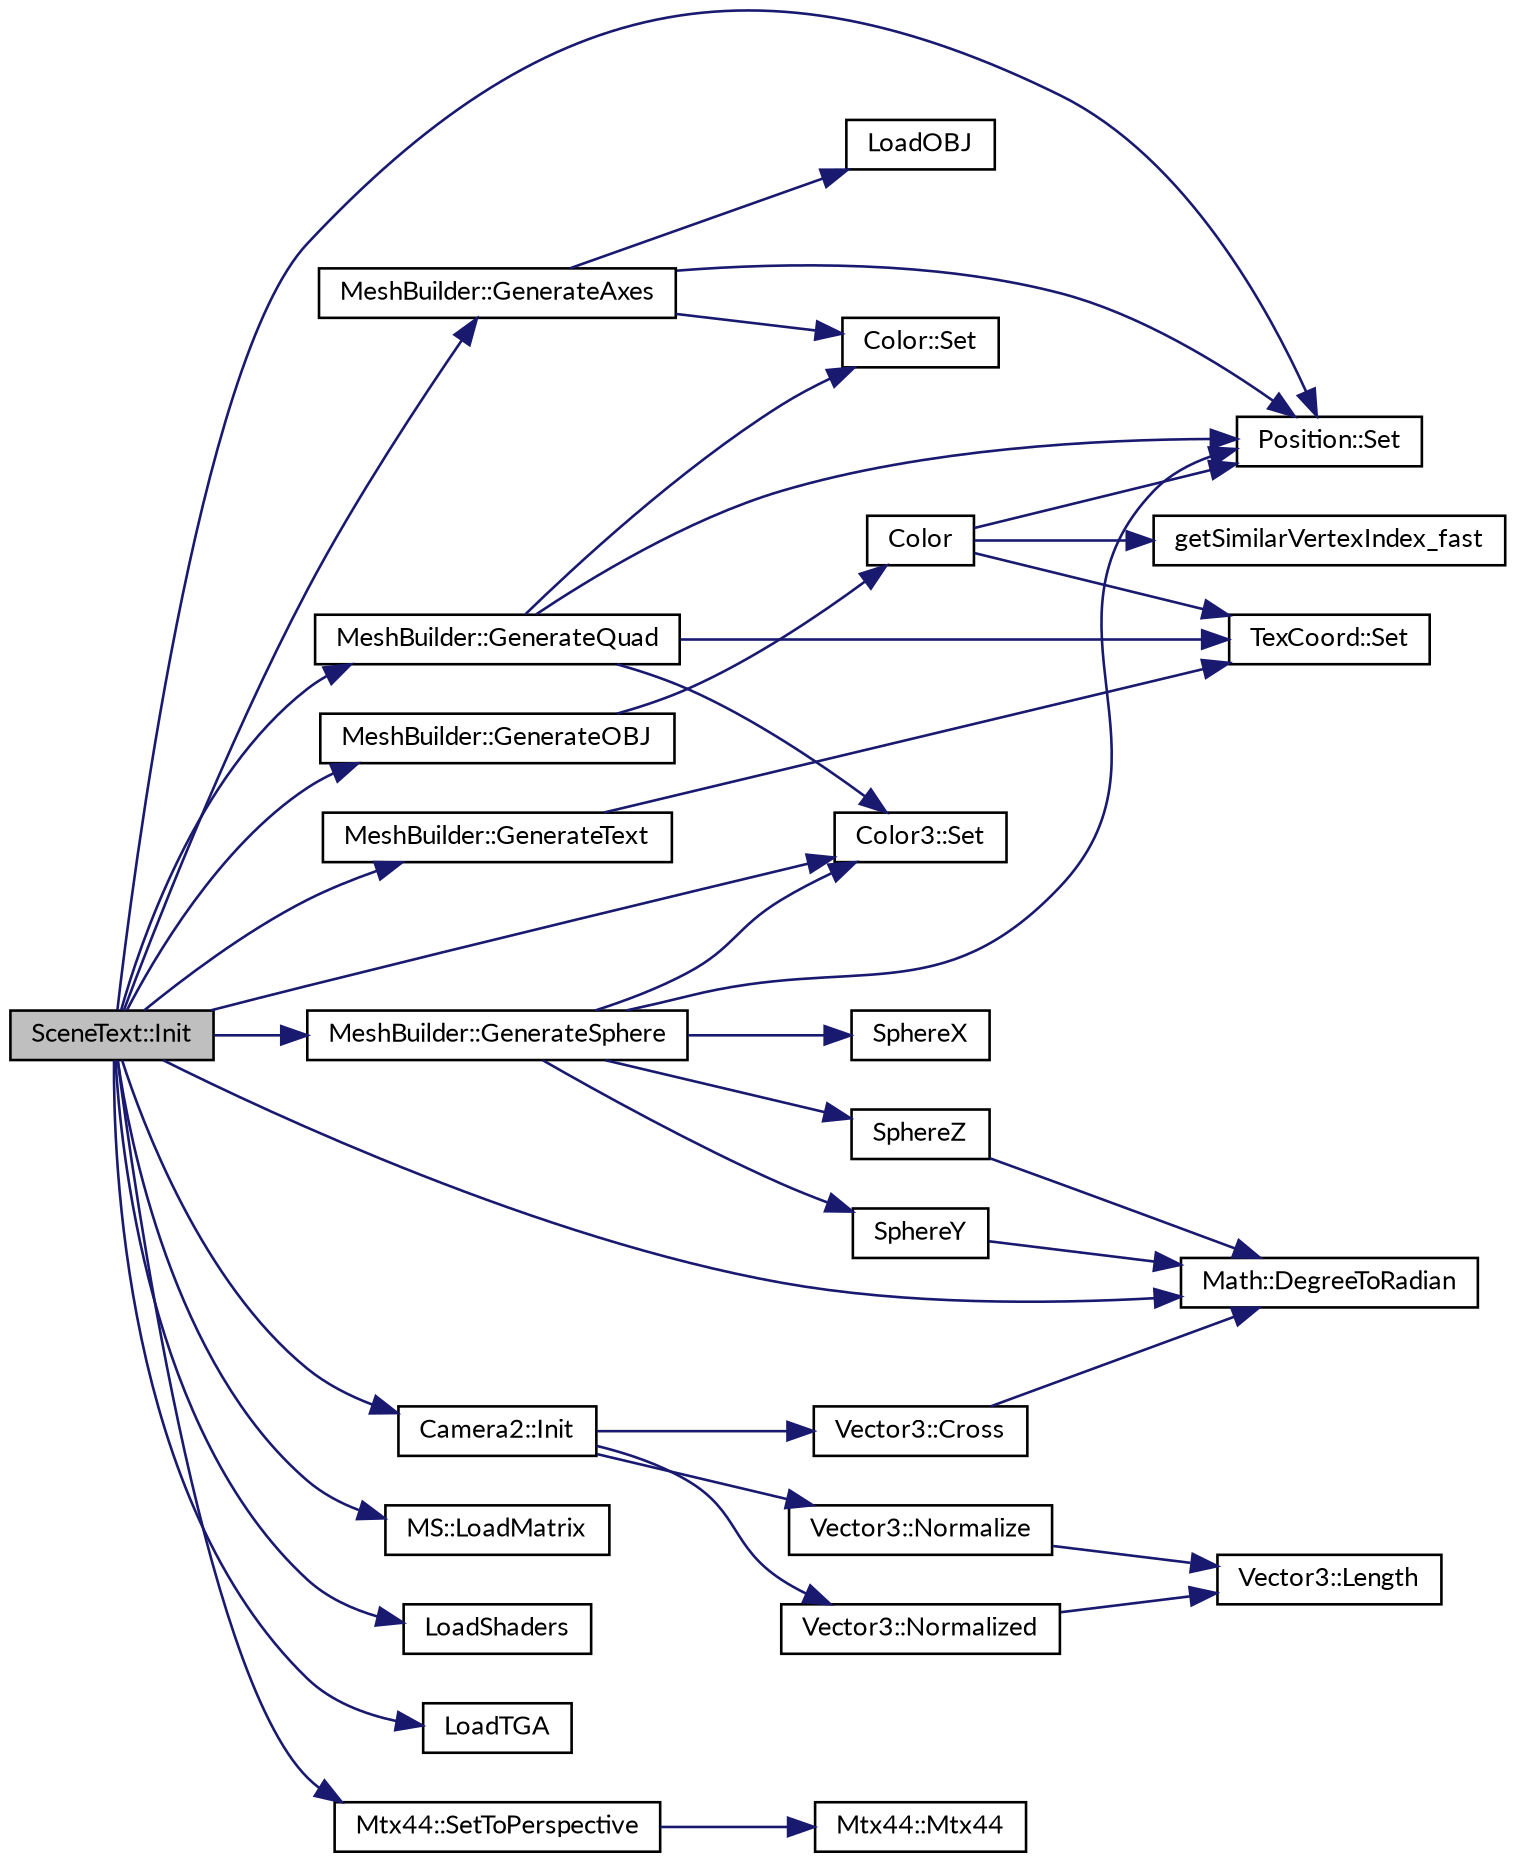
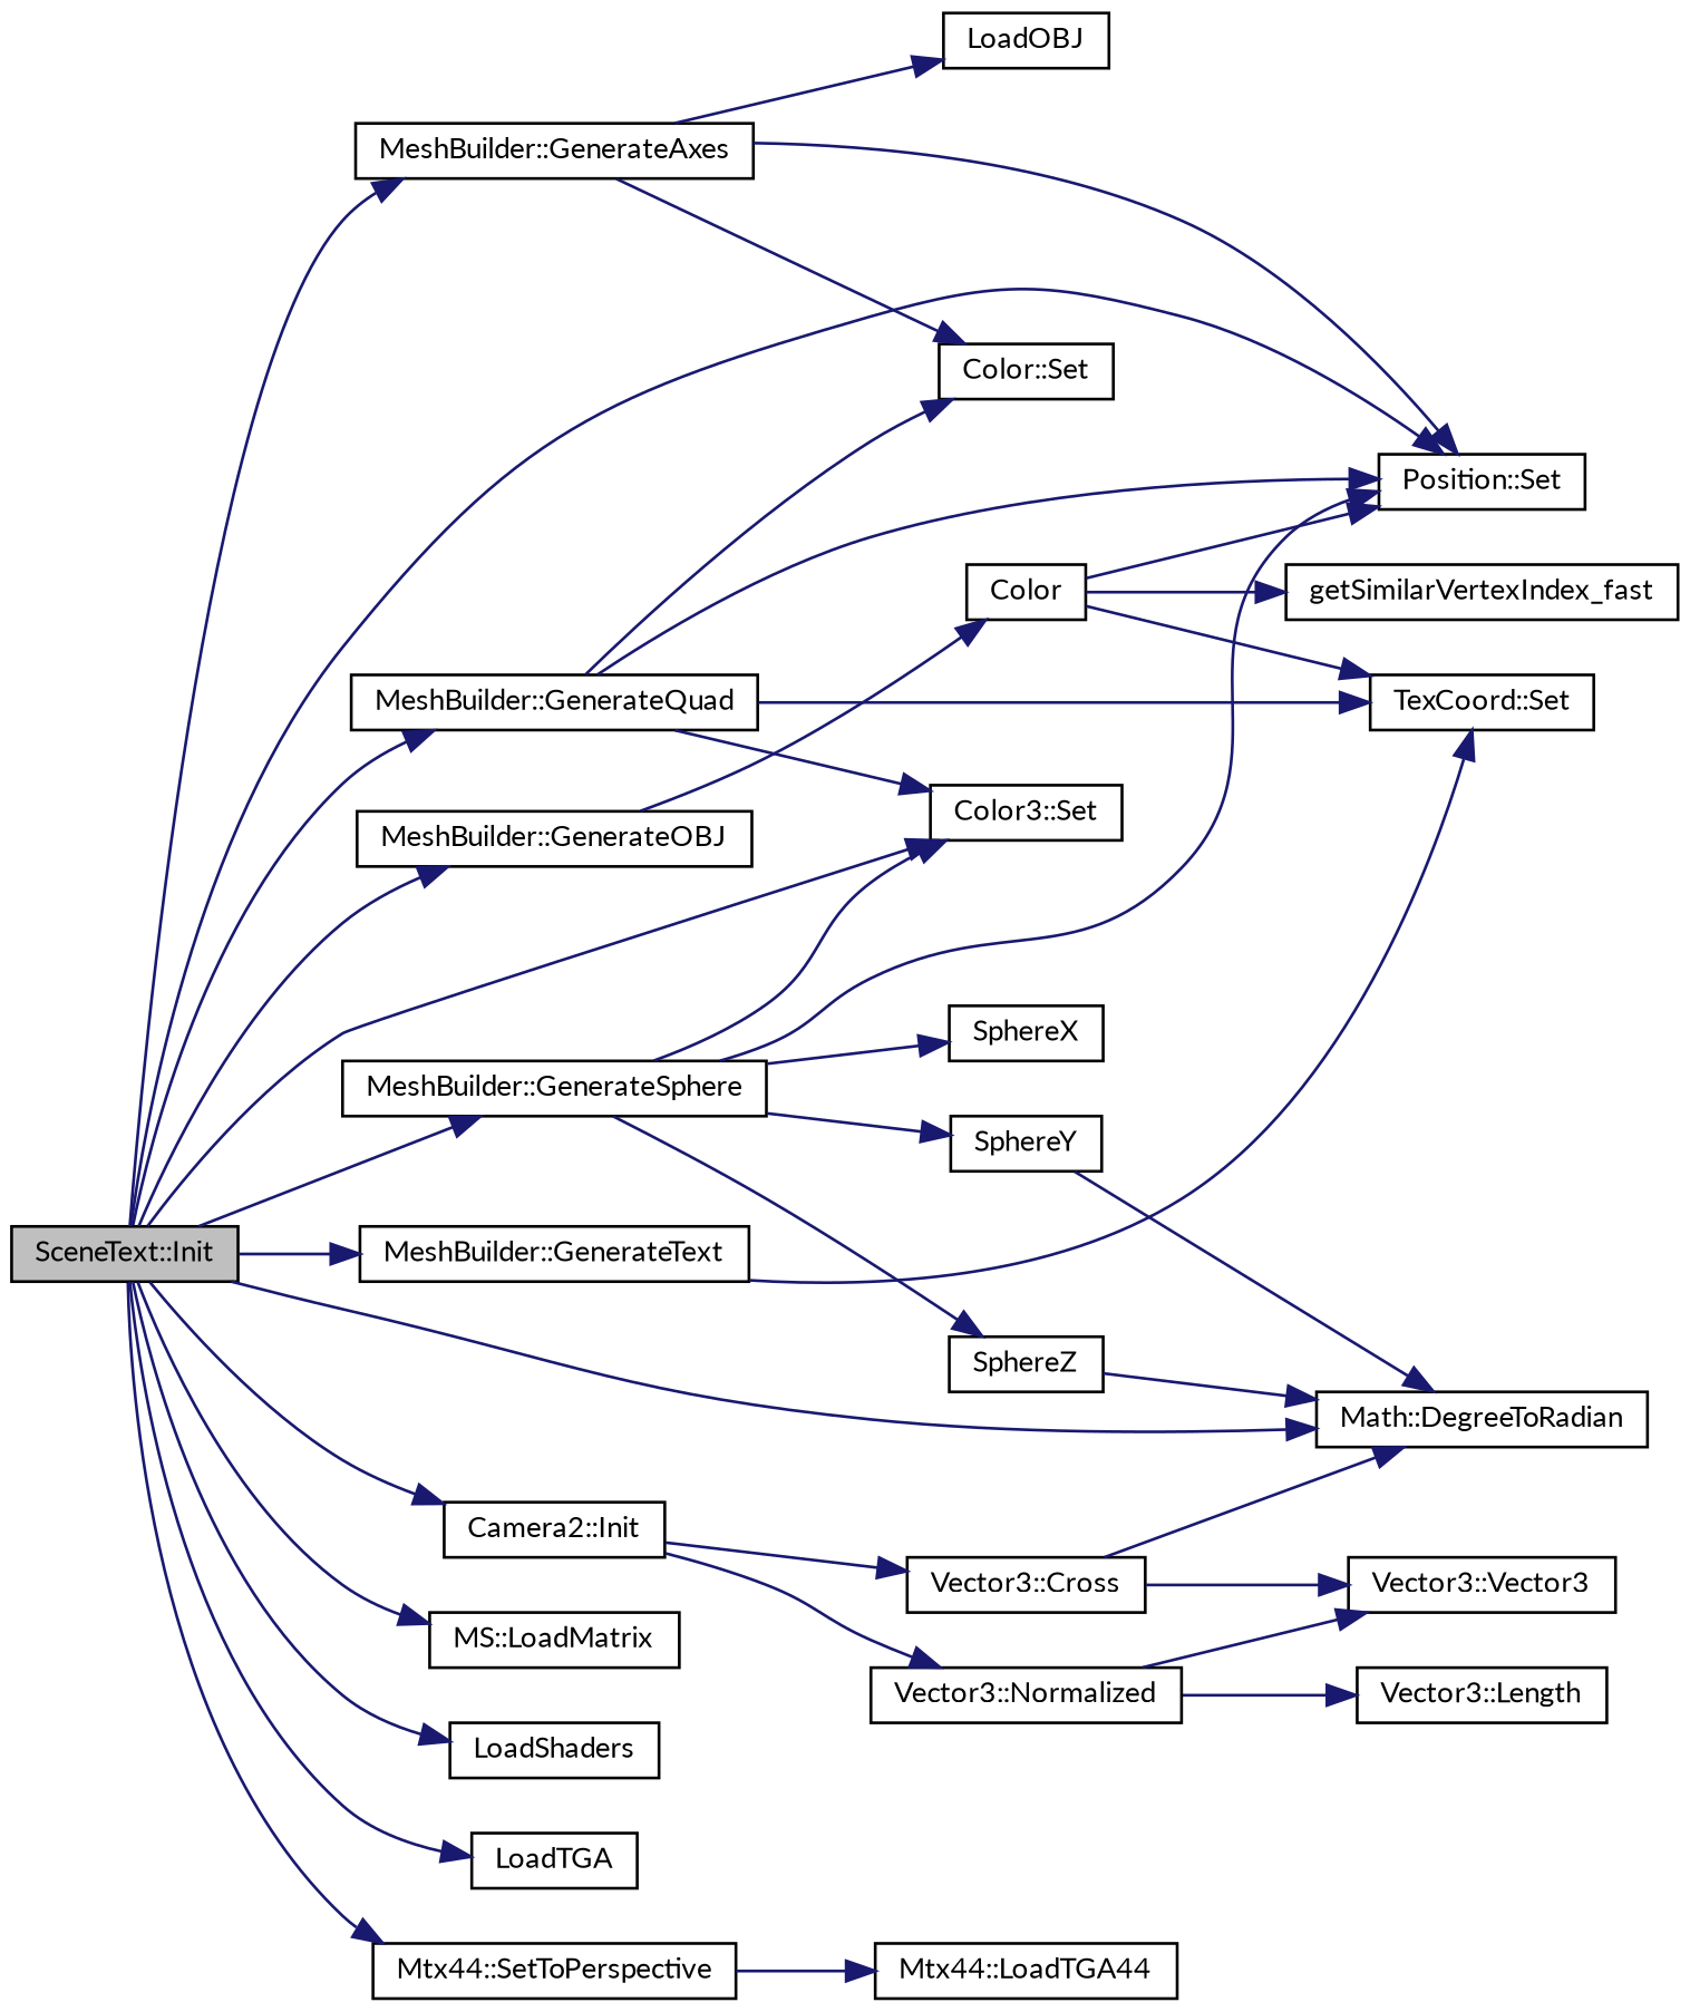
  digraph {
    fontname=Lato
    rankdir=LR
    node [color=black fontname=Lato fontsize=10 shape=record]
    edge [color=midnightblue fontname=Lato fontsize=10 labelfontname=Helvetica labelfontsize=10 style=solid]
    n1 [fillcolor=grey75 fontcolor=black height=0.2 label="SceneText::Init" style=filled width=0.4]
    n2 [height=0.2 label="Math::DegreeToRadian" width=0.4]
    n3 [height=0.2 label="MeshBuilder::GenerateAxes" width=0.4]
    n4 [height=0.2 label="Position::Set" width=0.4]
    n5 [height=0.2 label="MeshBuilder::GenerateOBJ" width=0.4]
    n6 [height=0.2 label="MeshBuilder::GenerateQuad" width=0.4]
    n7 [height=0.2 label="Color3::Set" width=0.4]
    n8 [height=0.2 label="MeshBuilder::GenerateSphere" width=0.4]
    n9 [height=0.2 label="MeshBuilder::GenerateText" width=0.4]
    n10 [height=0.2 label="Camera2::Init" width=0.4]
    n11 [height=0.2 label="MS::LoadMatrix" width=0.4]
    n12 [height=0.2 label=LoadShaders width=0.4]
    n13 [height=0.2 label=LoadTGA width=0.4]
    n14 [height=0.2 label="Mtx44::SetToPerspective" width=0.4]
    n15 [height=0.2 label="Color::Set" width=0.4]
    n16 [height=0.2 label=LoadOBJ width=0.4]
    n17 [height=0.2 label=Color width=0.4]
    n18 [height=0.2 label="TexCoord::Set" width=0.4]
    n19 [height=0.2 label=SphereX width=0.4]
    n20 [height=0.2 label=SphereY width=0.4]
    n21 [height=0.2 label=SphereZ width=0.4]
    n22 [height=0.2 label="Vector3::Cross" width=0.4]
-   n23 [height=0.2 label="Vector3::Normalize" width=0.4]
    n24 [height=0.2 label="Vector3::Normalized" width=0.4]
-   n25 [height=0.2 label="Mtx44::Mtx44" width=0.4]
+   n25 [height=0.2 label="Mtx44::LoadTGA44" width=0.4]
    n26 [height=0.2 label=getSimilarVertexIndex_fast width=0.4]
+   n27 [height=0.2 label="Vector3::Vector3" width=0.4]
    n28 [height=0.2 label="Vector3::Length" width=0.4]
    n1 -> n2
    n1 -> n3
    n1 -> n4
    n1 -> n5
    n1 -> n6
    n1 -> n7
    n1 -> n8
    n1 -> n9
    n1 -> n10
    n1 -> n11
    n1 -> n12
    n1 -> n13
    n1 -> n14
    n3 -> n4
    n3 -> n15
    n3 -> n16
    n5 -> n17
    n6 -> n4
    n6 -> n7
    n6 -> n15
    n6 -> n18
    n8 -> n4
    n8 -> n7
    n8 -> n19
    n8 -> n20
    n8 -> n21
    n9 -> n18
    n10 -> n22
-   n10 -> n23
    n10 -> n24
    n14 -> n25
    n17 -> n4
    n17 -> n18
    n17 -> n26
    n20 -> n2
    n21 -> n2
    n22 -> n2
-   n23 -> n28
+   n22 -> n27
+   n24 -> n27
    n24 -> n28
  }
